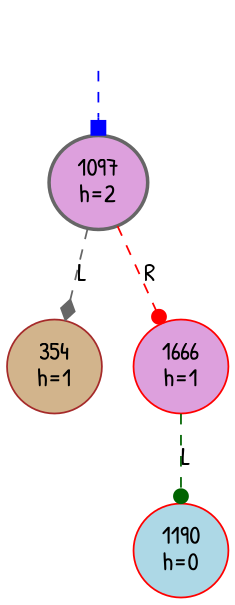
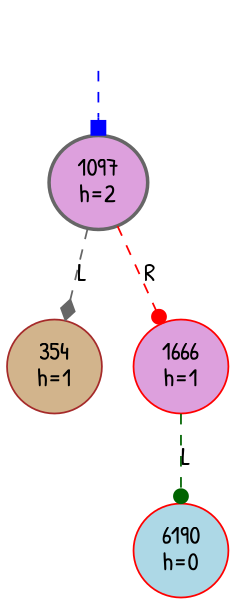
  digraph {
    fontname="Patrick Hand"
    node [fontname="Patrick Hand" style=filled color=red fillcolor=plum]
    edge [arrowhead=dot fontname="Patrick Hand" style=dashed]
    Dummy [style=invis color="" fillcolor=""]
    n2 [color=gray40 label="1097\nh=2" penwidth=2]
    n3 [color=brown fillcolor=tan label="354\nh=1"]
    n4 [label="1666\nh=1"]
-   n5 [fillcolor=lightblue label="1190\nh=0"]
+   n5 [fillcolor=lightblue label="6190\nh=0"]
    Dummy -> n2 [arrowhead=box color=blue]
    n2 -> n3 [arrowhead=diamond color=gray40 label=L]
    n2 -> n4 [color=red label=R]
    n4 -> n5 [color=darkgreen label=L]
  }
